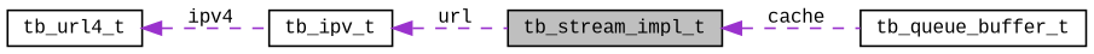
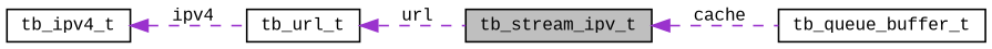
  digraph {
    rankdir=LR
    node [color=black fillcolor=white fontname=CourierNew fontsize=10 shape=record style=filled]
    edge [color=darkorchid3 dir=back fontname=CourierNew fontsize=10 labelfontname=CourierNew labelfontsize=10 style=dashed]
-   n1 [fillcolor=grey75 fontcolor=black height=0.2 label=tb_stream_impl_t width=0.4]
+   n1 [fillcolor=grey75 fontcolor=black height=0.2 label=tb_stream_ipv_t width=0.4]
    n2 [height=0.2 label=tb_queue_buffer_t width=0.4]
-   n3 [height=0.2 label=tb_ipv_t width=0.4]
-   n4 [height=0.2 label=tb_url4_t width=0.4]
+   n3 [height=0.2 label=tb_url_t width=0.4]
+   n4 [height=0.2 label=tb_ipv4_t width=0.4]
    n1 -> n2 [label=" cache"]
    n3 -> n1 [label=" url"]
    n4 -> n3 [label=" ipv4"]
  }
